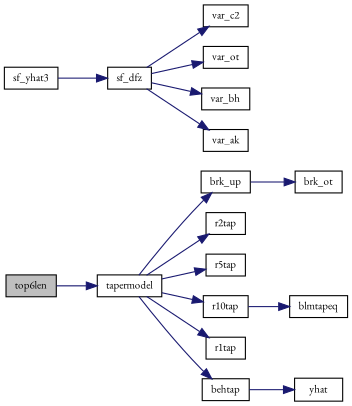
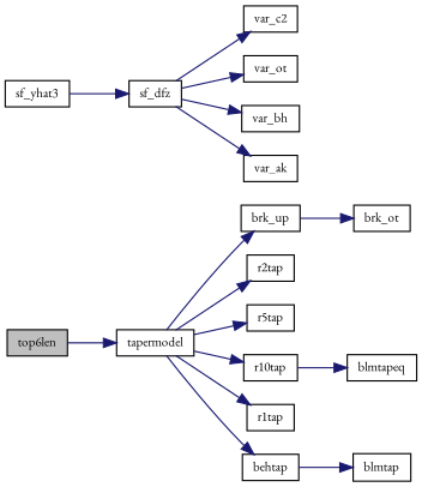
  digraph {
    fontname="EB Garamond"
    rankdir=LR
    node [color=black fillcolor=white fontname="EB Garamond" fontsize=10 shape=record style=filled]
    edge [color=midnightblue fontname="EB Garamond" fontsize=10 labelfontname=Helvetica labelfontsize=10 style=solid]
    n1 [fillcolor=grey75 fontcolor=black height=0.2 label=top6len width=0.4]
    n2 [height=0.2 label=tapermodel width=0.4]
    n3 [height=0.2 label=brk_up width=0.4]
    n4 [height=0.2 label=r2tap width=0.4]
    n5 [height=0.2 label=r5tap width=0.4]
    n6 [height=0.2 label=r10tap width=0.4]
    n7 [height=0.2 label=r1tap width=0.4]
    n8 [height=0.2 label=behtap width=0.4]
    n9 [height=0.2 label=brk_ot width=0.4]
    n10 [height=0.2 label=blmtapeq width=0.4]
-   n11 [height=0.2 label=yhat width=0.4]
+   n11 [height=0.2 label=blmtap width=0.4]
    n12 [height=0.2 label=sf_yhat3 width=0.4]
    n13 [height=0.2 label=sf_dfz width=0.4]
    n14 [height=0.2 label=var_c2 width=0.4]
    n15 [height=0.2 label=var_ot width=0.4]
    n16 [height=0.2 label=var_bh width=0.4]
    n17 [height=0.2 label=var_ak width=0.4]
    n1 -> n2
    n2 -> n3
    n2 -> n4
    n2 -> n5
    n2 -> n6
    n2 -> n7
    n2 -> n8
    n3 -> n9
    n6 -> n10
    n8 -> n11
    n12 -> n13
    n13 -> n14
    n13 -> n15
    n13 -> n16
    n13 -> n17
  }
